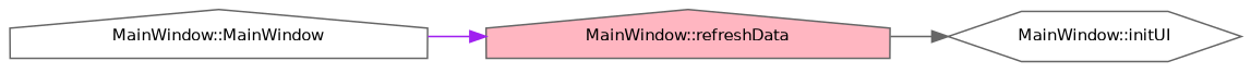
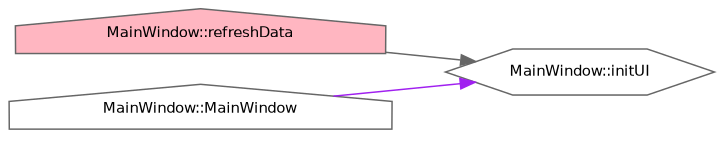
  digraph {
    rankdir=RL
    node [color=grey40 fillcolor=white fontname=Helvetica fontsize=10 shape=house style=filled]
    edge [dir=back fontname=Helvetica fontsize=10 labelfontname=Helvetica labelfontsize=10 style=solid]
    n1 [color=gray40 fillcolor=lightpink fontcolor=black height=0.2 label="MainWindow::refreshData" width=0.4]
    n2 [height=0.2 label="MainWindow::initUI" shape=hexagon width=0.4]
    n3 [height=0.2 label="MainWindow::MainWindow" width=0.4]
    n2 -> n1 [color=gray40]
-   n1 -> n3 [color=purple]
+   n2 -> n3 [color=purple]
  }
